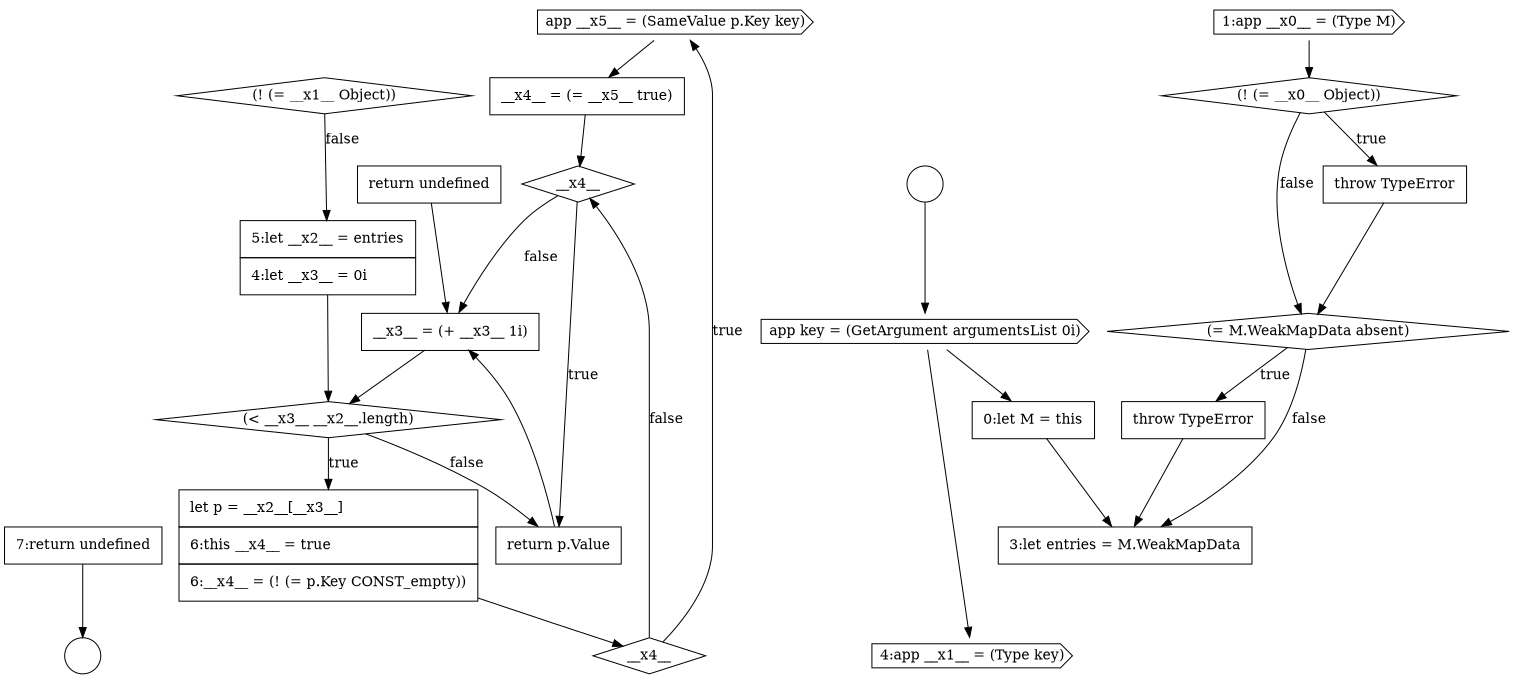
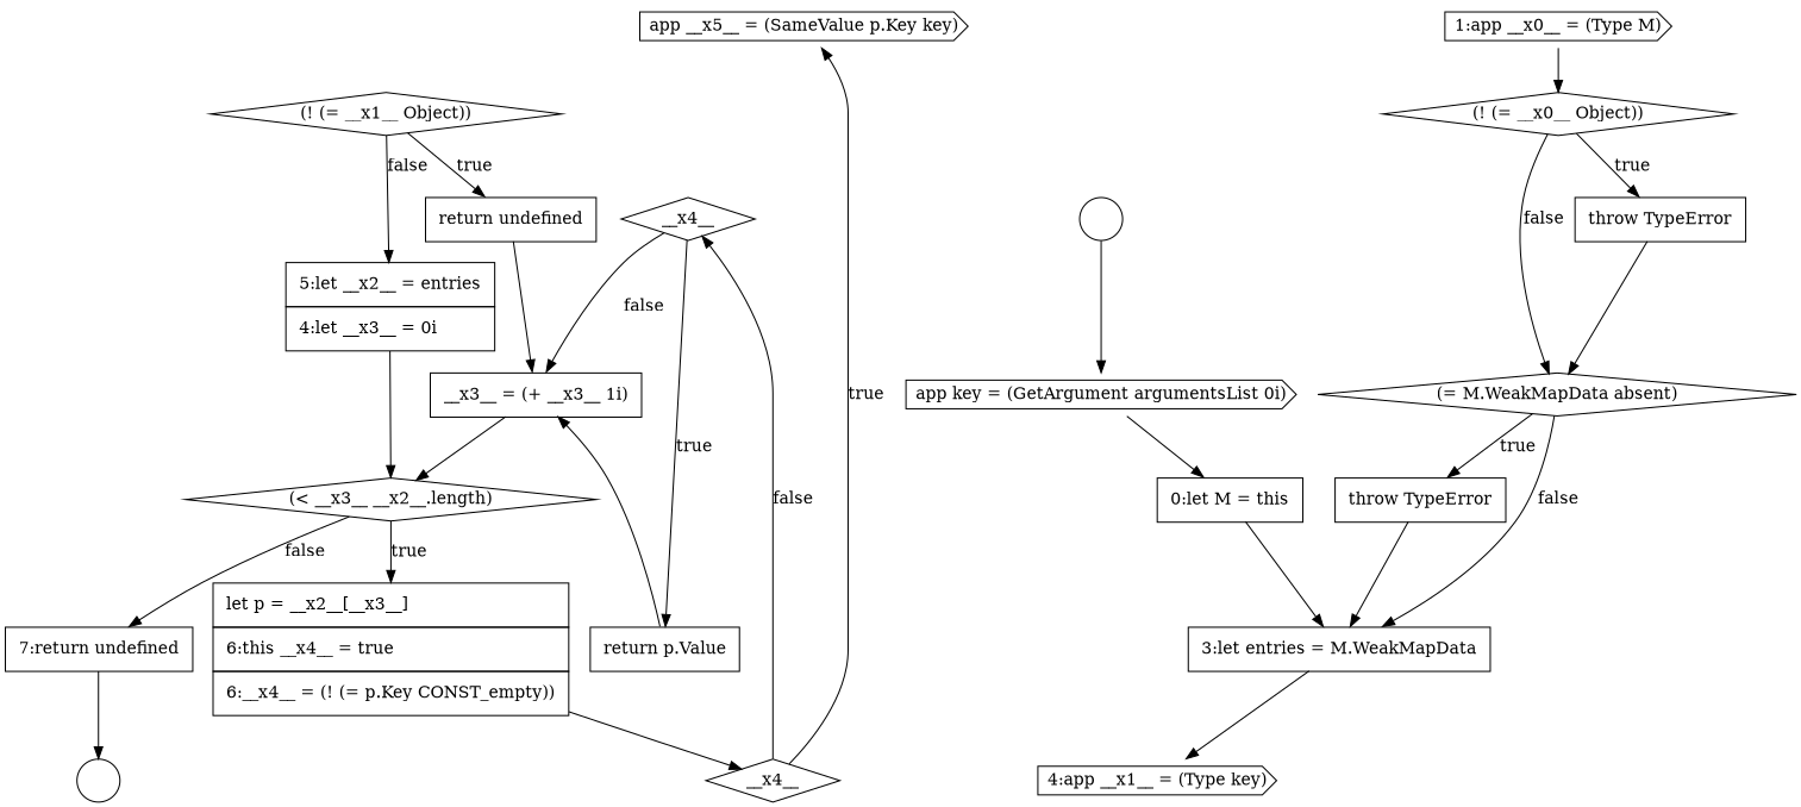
  digraph {
    node [color=black fillcolor=white shape=none style=filled]
    edge [color=black]
    n1 [label=<<font color="black">app __x5__ = (SameValue p.Key key)</font>> shape=cds]
-   n2 [label=<<font color="black">     <table border="0" cellborder="1" cellspacing="0" cellpadding="10">       <tr><td align="left">__x4__ = (= __x5__ true)</td></tr>     </table>   </font>> margin=0]
    n3 [label=<<font color="black">__x4__</font>> shape=diamond]
    n4 [label=" " shape=circle]
    n5 [label=<<font color="black">app key = (GetArgument argumentsList 0i)</font>> shape=cds]
    n6 [label=<<font color="black">     <table border="0" cellborder="1" cellspacing="0" cellpadding="10">       <tr><td align="left">0:let M = this</td></tr>     </table>   </font>> margin=0]
    n7 [label=<<font color="black">     <table border="0" cellborder="1" cellspacing="0" cellpadding="10">       <tr><td align="left">return undefined</td></tr>     </table>   </font>> margin=0]
    n8 [label=<<font color="black">     <table border="0" cellborder="1" cellspacing="0" cellpadding="10">       <tr><td align="left">__x3__ = (+ __x3__ 1i)</td></tr>     </table>   </font>> margin=0]
    n9 [label=<<font color="black">     <table border="0" cellborder="1" cellspacing="0" cellpadding="10">       <tr><td align="left">5:let __x2__ = entries</td></tr>       <tr><td align="left">4:let __x3__ = 0i</td></tr>     </table>   </font>> margin=0]
    n10 [label=<<font color="black">(&lt; __x3__ __x2__.length)</font>> shape=diamond]
    n11 [label=<<font color="black">     <table border="0" cellborder="1" cellspacing="0" cellpadding="10">       <tr><td align="left">throw TypeError</td></tr>     </table>   </font>> margin=0]
    n12 [label=<<font color="black">     <table border="0" cellborder="1" cellspacing="0" cellpadding="10">       <tr><td align="left">3:let entries = M.WeakMapData</td></tr>     </table>   </font>> margin=0]
    n13 [label=<<font color="black">4:app __x1__ = (Type key)</font>> shape=cds]
    n14 [label=<<font color="black">     <table border="0" cellborder="1" cellspacing="0" cellpadding="10">       <tr><td align="left">7:return undefined</td></tr>     </table>   </font>> margin=0]
    n15 [label=<<font color="black">     <table border="0" cellborder="1" cellspacing="0" cellpadding="10">       <tr><td align="left">let p = __x2__[__x3__]</td></tr>       <tr><td align="left">6:this __x4__ = true</td></tr>       <tr><td align="left">6:__x4__ = (! (= p.Key CONST_empty))</td></tr>     </table>   </font>> margin=0]
    n16 [label=<<font color="black">1:app __x0__ = (Type M)</font>> shape=cds]
    n17 [label=<<font color="black">(! (= __x0__ Object))</font>> shape=diamond]
    n18 [label=<<font color="black">     <table border="0" cellborder="1" cellspacing="0" cellpadding="10">       <tr><td align="left">throw TypeError</td></tr>     </table>   </font>> margin=0]
    n19 [label=<<font color="black">(= M.WeakMapData absent)</font>> shape=diamond]
    n20 [label=<<font color="black">__x4__</font>> shape=diamond]
    n21 [label=<<font color="black">     <table border="0" cellborder="1" cellspacing="0" cellpadding="10">       <tr><td align="left">return p.Value</td></tr>     </table>   </font>> margin=0]
    n22 [label=" " shape=circle]
    n23 [label=<<font color="black">(! (= __x1__ Object))</font>> shape=diamond]
-   n1 -> n2
-   n2 -> n3
    n3 -> n8 [label=<<font color="black">false</font>>]
    n3 -> n21 [label=<<font color="black">true</font>>]
    n4 -> n5
    n5 -> n6
    n6 -> n12
    n7 -> n8
    n8 -> n10
    n9 -> n10
-   n10 -> n21 [label=<<font color="black">false</font>>]
+   n10 -> n14 [label=<<font color="black">false</font>>]
    n10 -> n15 [label=<<font color="black">true</font>>]
    n11 -> n12
-   n5 -> n13
+   n12 -> n13
    n14 -> n22
    n15 -> n20
    n16 -> n17
    n17 -> n18 [label=<<font color="black">true</font>>]
    n17 -> n19 [label=<<font color="black">false</font>>]
    n18 -> n19
    n19 -> n11 [label=<<font color="black">true</font>>]
    n19 -> n12 [label=<<font color="black">false</font>>]
    n20 -> n1 [label=<<font color="black">true</font>>]
    n20 -> n3 [label=<<font color="black">false</font>>]
    n21 -> n8
+   n23 -> n7 [label=<<font color="black">true</font>>]
    n23 -> n9 [label=<<font color="black">false</font>>]
  }
